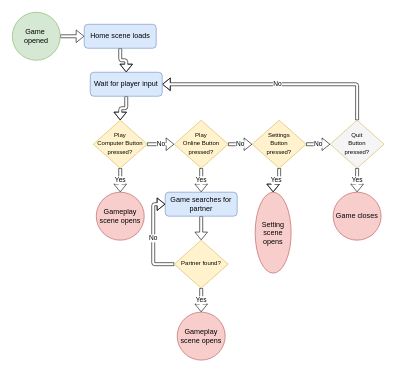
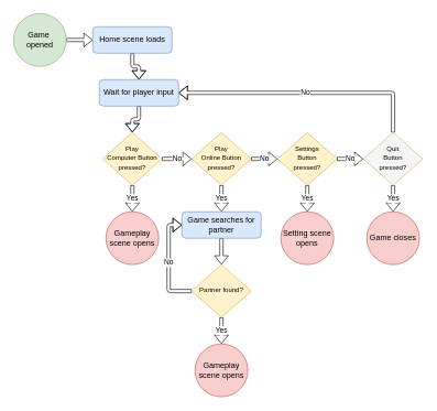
  <mxCell id="0" />
  <mxCell id="1" parent="0" />
  <mxCell id="2" value="No" style="edgeStyle=orthogonalEdgeStyle;rounded=1;orthogonalLoop=1;jettySize=auto;html=1;exitX=1;exitY=0.5;exitDx=0;exitDy=0;entryX=0;entryY=0.5;entryDx=0;entryDy=0;shape=flexArrow;fillColor=default;endSize=4;width=5;endWidth=15;" parent="1" source="4" target="9" edge="1"><mxGeometry relative="1" as="geometry" /></mxCell>
  <mxCell id="3" value="Yes" style="edgeStyle=orthogonalEdgeStyle;rounded=1;orthogonalLoop=1;jettySize=auto;html=1;exitX=0.5;exitY=1;exitDx=0;exitDy=0;entryX=0.5;entryY=0;entryDx=0;entryDy=0;shape=flexArrow;fillColor=default;endSize=4;width=5;endWidth=15;" parent="1" source="4" target="26" edge="1"><mxGeometry relative="1" as="geometry" /></mxCell>
  <mxCell id="4" value="&lt;font style=&quot;font-size: 10px&quot;&gt;Play &lt;br&gt;Computer Button pressed?&lt;/font&gt;" style="rhombus;whiteSpace=wrap;html=1;shadow=0;fontFamily=Helvetica;fontSize=12;align=center;strokeWidth=1;spacing=6;spacingTop=-4;fillColor=#fff2cc;strokeColor=#d6b656;" parent="1" vertex="1"><mxGeometry x="155" y="200" width="90" height="80" as="geometry" /></mxCell>
  <mxCell id="5" style="edgeStyle=orthogonalEdgeStyle;rounded=1;orthogonalLoop=1;jettySize=auto;html=1;exitX=1;exitY=0.5;exitDx=0;exitDy=0;shape=flexArrow;fillColor=default;endSize=4;width=5;endWidth=15;" parent="1" source="6" target="17" edge="1"><mxGeometry relative="1" as="geometry" /></mxCell>
  <mxCell id="6" value="Game&amp;nbsp;&lt;br&gt;opened" style="ellipse;whiteSpace=wrap;html=1;aspect=fixed;fillColor=#d5e8d4;strokeColor=#82b366;" parent="1" vertex="1"><mxGeometry x="20" y="20" width="80" height="80" as="geometry" /></mxCell>
  <mxCell id="7" value="No" style="edgeStyle=orthogonalEdgeStyle;rounded=1;orthogonalLoop=1;jettySize=auto;html=1;exitX=1;exitY=0.5;exitDx=0;exitDy=0;entryX=0;entryY=0.5;entryDx=0;entryDy=0;shape=flexArrow;fillColor=default;endSize=4;width=5;endWidth=15;" parent="1" source="9" target="12" edge="1"><mxGeometry relative="1" as="geometry" /></mxCell>
  <mxCell id="8" value="Yes" style="edgeStyle=orthogonalEdgeStyle;rounded=1;orthogonalLoop=1;jettySize=auto;html=1;exitX=0.5;exitY=1;exitDx=0;exitDy=0;shape=flexArrow;fillColor=default;endSize=4;width=5;endWidth=15;" parent="1" source="9" target="22" edge="1"><mxGeometry relative="1" as="geometry"><mxPoint x="335" y="360" as="targetPoint" /></mxGeometry></mxCell>
  <mxCell id="9" value="&lt;font style=&quot;font-size: 10px&quot;&gt;Play &lt;br&gt;Online Button pressed?&lt;/font&gt;" style="rhombus;whiteSpace=wrap;html=1;shadow=0;fontFamily=Helvetica;fontSize=12;align=center;strokeWidth=1;spacing=6;spacingTop=-4;fillColor=#fff2cc;strokeColor=#d6b656;" parent="1" vertex="1"><mxGeometry x="290" y="200" width="90" height="80" as="geometry" /></mxCell>
  <mxCell id="10" value="No" style="edgeStyle=orthogonalEdgeStyle;rounded=1;orthogonalLoop=1;jettySize=auto;html=1;exitX=1;exitY=0.5;exitDx=0;exitDy=0;entryX=0;entryY=0.5;entryDx=0;entryDy=0;shape=flexArrow;fillColor=default;endSize=4;width=5;endWidth=15;" parent="1" source="12" target="15" edge="1"><mxGeometry relative="1" as="geometry" /></mxCell>
  <mxCell id="11" value="Yes" style="edgeStyle=orthogonalEdgeStyle;rounded=1;orthogonalLoop=1;jettySize=auto;html=1;exitX=0.5;exitY=1;exitDx=0;exitDy=0;shape=flexArrow;fillColor=default;endSize=4;width=5;endWidth=15;" parent="1" source="12" target="19" edge="1"><mxGeometry relative="1" as="geometry" /></mxCell>
  <mxCell id="12" value="&lt;font style=&quot;font-size: 10px&quot;&gt;Settings &lt;br&gt;Button &lt;br&gt;pressed?&lt;/font&gt;" style="rhombus;whiteSpace=wrap;html=1;shadow=0;fontFamily=Helvetica;fontSize=12;align=center;strokeWidth=1;spacing=6;spacingTop=-4;fillColor=#fff2cc;strokeColor=#d6b656;" parent="1" vertex="1"><mxGeometry x="420" y="200" width="90" height="80" as="geometry" /></mxCell>
  <mxCell id="13" value="No" style="edgeStyle=orthogonalEdgeStyle;rounded=1;orthogonalLoop=1;jettySize=auto;html=1;exitX=0.5;exitY=0;exitDx=0;exitDy=0;entryX=1;entryY=0.5;entryDx=0;entryDy=0;shape=flexArrow;fillColor=default;endSize=4;width=5;endWidth=15;" parent="1" source="15" target="28" edge="1"><mxGeometry relative="1" as="geometry" /></mxCell>
  <mxCell id="14" value="Yes" style="edgeStyle=orthogonalEdgeStyle;rounded=1;orthogonalLoop=1;jettySize=auto;html=1;exitX=0.5;exitY=1;exitDx=0;exitDy=0;shape=flexArrow;fillColor=default;endSize=4;width=5;endWidth=15;" parent="1" source="15" target="18" edge="1"><mxGeometry relative="1" as="geometry"><mxPoint x="595" y="330" as="targetPoint" /></mxGeometry></mxCell>
  <mxCell id="15" value="&lt;font style=&quot;font-size: 10px&quot;&gt;Quit&lt;br&gt;Button &lt;br&gt;pressed?&lt;/font&gt;" style="rhombus;whiteSpace=wrap;html=1;shadow=0;fontFamily=Helvetica;fontSize=12;align=center;strokeWidth=1;spacing=6;spacingTop=-4;fillColor=#f5f5f5;strokeColor=#d6b656;" parent="1" vertex="1"><mxGeometry x="550" y="200" width="90" height="80" as="geometry" /></mxCell>
  <mxCell id="16" style="edgeStyle=orthogonalEdgeStyle;rounded=1;orthogonalLoop=1;jettySize=auto;html=1;exitX=0.5;exitY=1;exitDx=0;exitDy=0;shape=flexArrow;fillColor=default;endSize=4;width=5;endWidth=15;" parent="1" source="17" target="28" edge="1"><mxGeometry relative="1" as="geometry" /></mxCell>
  <mxCell id="17" value="Home scene loads" style="rounded=1;whiteSpace=wrap;html=1;fillColor=#dae8fc;strokeColor=#6c8ebf;" parent="1" vertex="1"><mxGeometry x="140" y="40" width="120" height="40" as="geometry" /></mxCell>
  <mxCell id="18" value="Game closes" style="ellipse;whiteSpace=wrap;html=1;aspect=fixed;fillColor=#f8cecc;strokeColor=#b85450;" parent="1" vertex="1"><mxGeometry x="555" y="320" width="80" height="80" as="geometry" /></mxCell>
- <mxCell id="19" value="Setting scene opens" style="ellipse;whiteSpace=wrap;html=1;aspect=fixed;fillColor=#f8cecc;strokeColor=#b85450;" parent="1" vertex="1"><mxGeometry x="425" y="320" width="60" height="135" as="geometry" /></mxCell>
+ <mxCell id="19" value="Setting scene opens" style="ellipse;whiteSpace=wrap;html=1;aspect=fixed;fillColor=#f8cecc;strokeColor=#b85450;" parent="1" vertex="1"><mxGeometry x="425" y="320" width="80" height="80" as="geometry" /></mxCell>
  <mxCell id="20" value="Gameplay scene opens" style="ellipse;whiteSpace=wrap;html=1;aspect=fixed;fillColor=#f8cecc;strokeColor=#b85450;" parent="1" vertex="1"><mxGeometry x="295" y="520" width="80" height="80" as="geometry" /></mxCell>
  <mxCell id="21" style="edgeStyle=orthogonalEdgeStyle;rounded=1;orthogonalLoop=1;jettySize=auto;html=1;exitX=0.5;exitY=1;exitDx=0;exitDy=0;entryX=0.5;entryY=0;entryDx=0;entryDy=0;shape=flexArrow;fillColor=default;endSize=4;width=5;endWidth=15;" parent="1" source="22" target="25" edge="1"><mxGeometry relative="1" as="geometry" /></mxCell>
  <mxCell id="22" value="Game searches for partner" style="rounded=1;whiteSpace=wrap;html=1;fillColor=#dae8fc;strokeColor=#6c8ebf;" parent="1" vertex="1"><mxGeometry x="275" y="320" width="120" height="40" as="geometry" /></mxCell>
  <mxCell id="23" value="No" style="edgeStyle=orthogonalEdgeStyle;rounded=1;orthogonalLoop=1;jettySize=auto;html=1;exitX=0;exitY=0.5;exitDx=0;exitDy=0;entryX=0;entryY=0.5;entryDx=0;entryDy=0;shape=flexArrow;fillColor=default;endSize=4;width=5;endWidth=15;" parent="1" source="25" target="22" edge="1"><mxGeometry relative="1" as="geometry" /></mxCell>
  <mxCell id="24" value="Yes" style="edgeStyle=orthogonalEdgeStyle;rounded=1;orthogonalLoop=1;jettySize=auto;html=1;exitX=0.5;exitY=1;exitDx=0;exitDy=0;shape=flexArrow;fillColor=default;endSize=4;width=5;endWidth=15;" parent="1" source="25" target="20" edge="1"><mxGeometry relative="1" as="geometry" /></mxCell>
  <mxCell id="25" value="&lt;span style=&quot;font-size: 10px&quot;&gt;Partner found?&lt;/span&gt;" style="rhombus;whiteSpace=wrap;html=1;shadow=0;fontFamily=Helvetica;fontSize=12;align=center;strokeWidth=1;spacing=6;spacingTop=-4;fillColor=#fff2cc;strokeColor=#d6b656;" parent="1" vertex="1"><mxGeometry x="290" y="400" width="90" height="80" as="geometry" /></mxCell>
  <mxCell id="26" value="Gameplay scene opens" style="ellipse;whiteSpace=wrap;html=1;aspect=fixed;fillColor=#f8cecc;strokeColor=#b85450;" parent="1" vertex="1"><mxGeometry x="160" y="320" width="80" height="80" as="geometry" /></mxCell>
  <mxCell id="27" style="edgeStyle=orthogonalEdgeStyle;rounded=1;orthogonalLoop=1;jettySize=auto;html=1;exitX=0.5;exitY=1;exitDx=0;exitDy=0;entryX=0.5;entryY=0;entryDx=0;entryDy=0;shape=flexArrow;fillColor=default;endSize=4;width=5;endWidth=15;" parent="1" source="28" target="4" edge="1"><mxGeometry relative="1" as="geometry" /></mxCell>
  <mxCell id="28" value="Wait for player input" style="rounded=1;whiteSpace=wrap;html=1;fillColor=#dae8fc;strokeColor=#6c8ebf;" parent="1" vertex="1"><mxGeometry x="150" y="120" width="120" height="40" as="geometry" /></mxCell>
